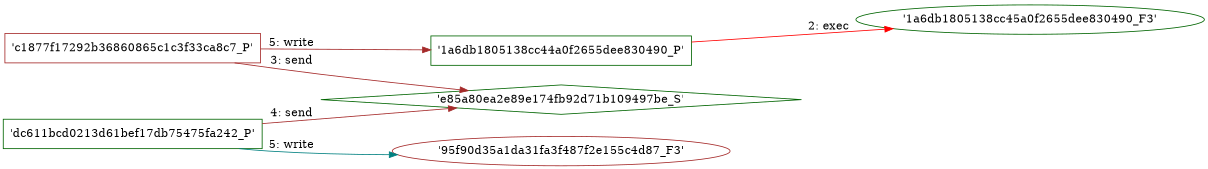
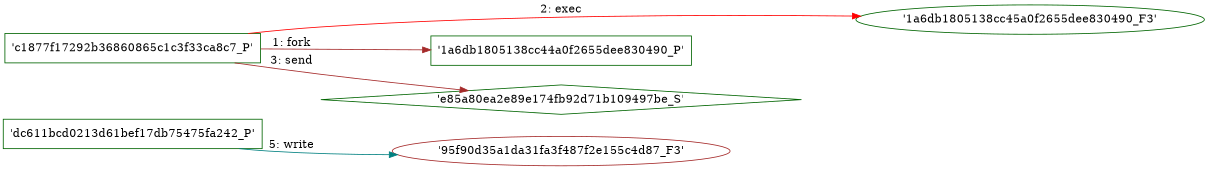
  digraph {
    engine=neato
    fixedsize=false
    fontsize=10
    nodesep=0.3
    rankdir=LR
    ranksep=0
    splines=true
    node [color=darkgreen node_type=Process shape=box]
    edge [color=brown]
-   "'c1877f17292b36860865c1c3f33ca8c7_P'" [color=brown]
+   "'c1877f17292b36860865c1c3f33ca8c7_P'"
    n2 [label="'1a6db1805138cc44a0f2655dee830490_P'"]
    "'e85a80ea2e89e174fb92d71b109497be_S'" [node_type=Socket shape=diamond]
    "'1a6db1805138cc45a0f2655dee830490_F3'" [node_type=File shape=ellipse]
    "'dc611bcd0213d61bef17db75475fa242_P'"
    n6 [color=brown label="'95f90d35a1da31fa3f487f2e155c4d87_F3'" node_type=file shape=ellipse]
-   "'c1877f17292b36860865c1c3f33ca8c7_P'" -> n2 [label="5: write"]
+   "'c1877f17292b36860865c1c3f33ca8c7_P'" -> n2 [label="1: fork"]
    "'c1877f17292b36860865c1c3f33ca8c7_P'" -> "'e85a80ea2e89e174fb92d71b109497be_S'" [label="3: send"]
-   n2 -> "'1a6db1805138cc45a0f2655dee830490_F3'" [color=red label="2: exec"]
-   "'dc611bcd0213d61bef17db75475fa242_P'" -> "'e85a80ea2e89e174fb92d71b109497be_S'" [label="4: send"]
+   "'c1877f17292b36860865c1c3f33ca8c7_P'" -> "'1a6db1805138cc45a0f2655dee830490_F3'" [color=red label="2: exec"]
    "'dc611bcd0213d61bef17db75475fa242_P'" -> n6 [color=teal label="5: write"]
  }
